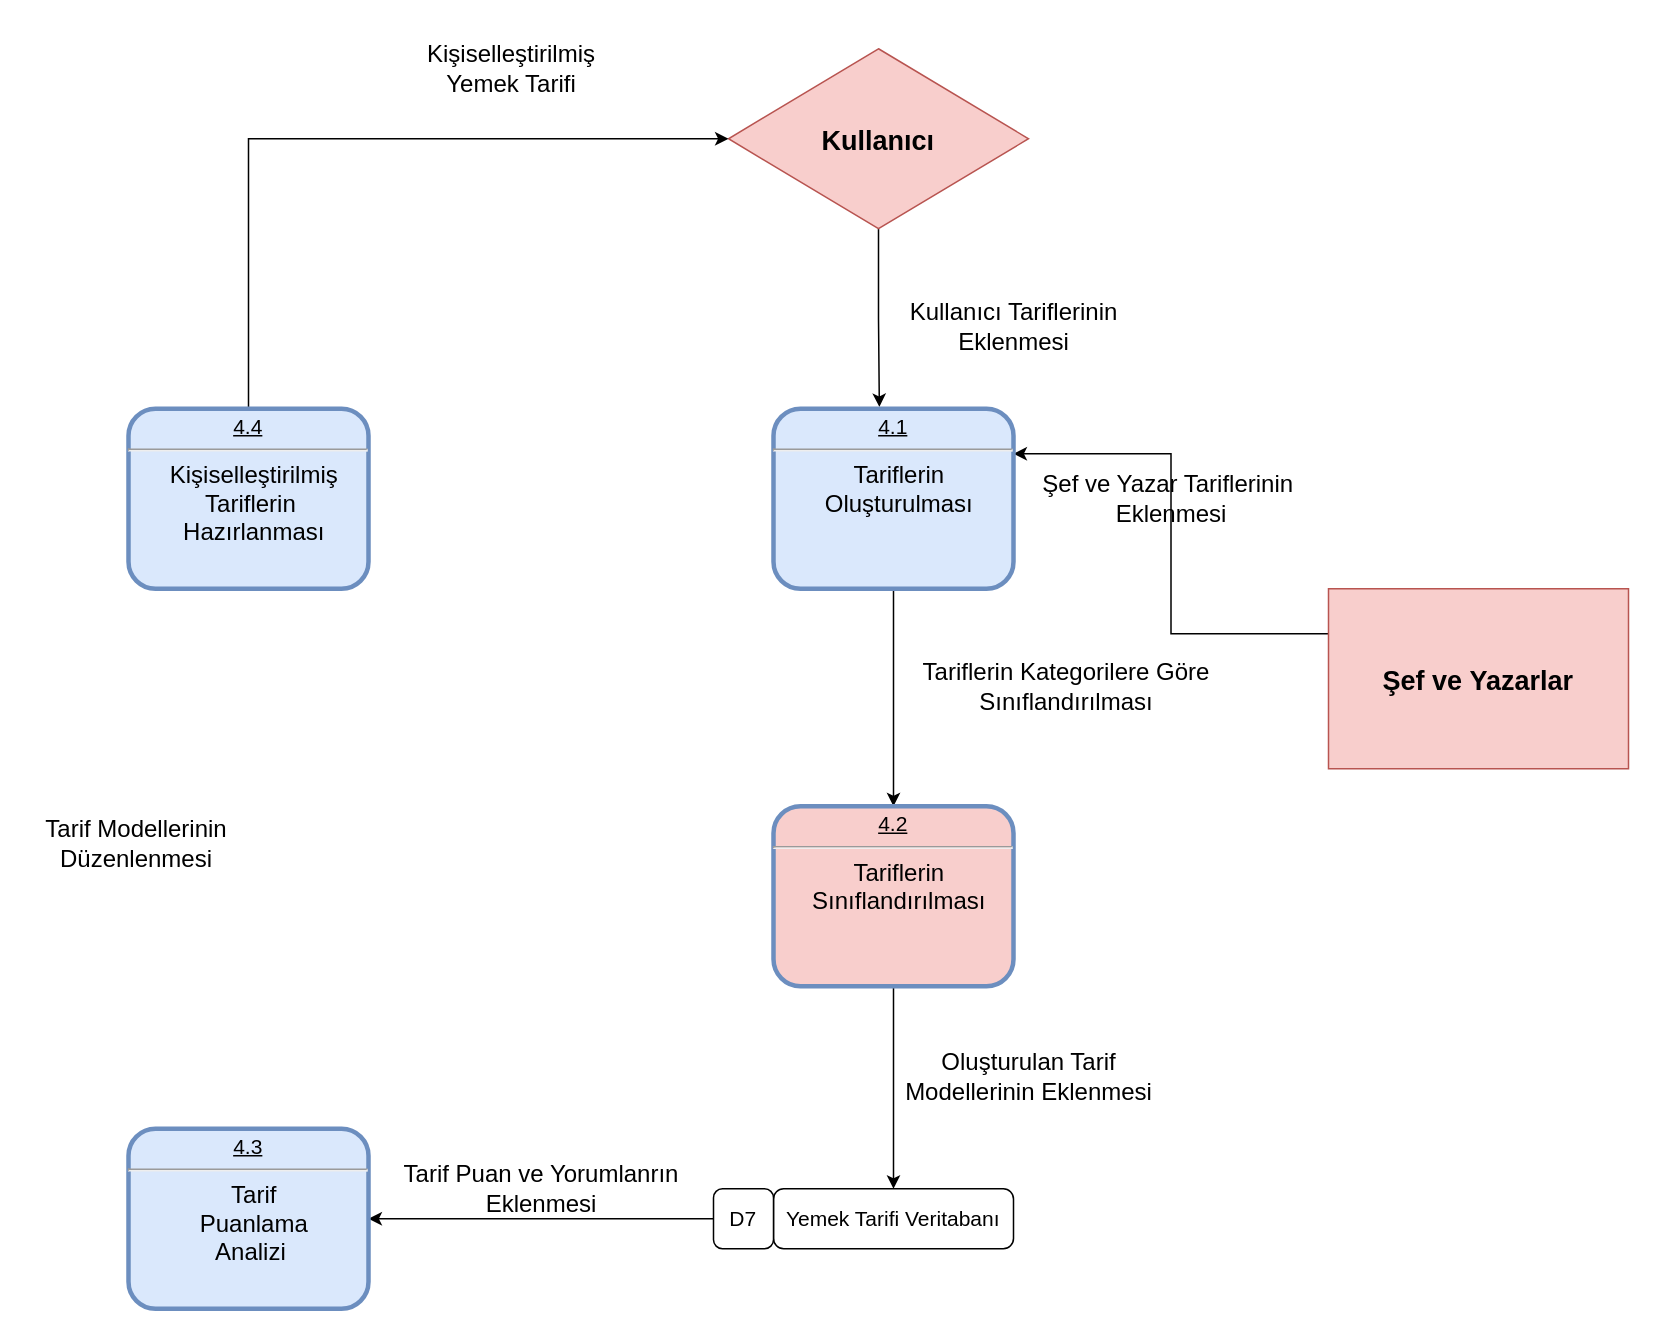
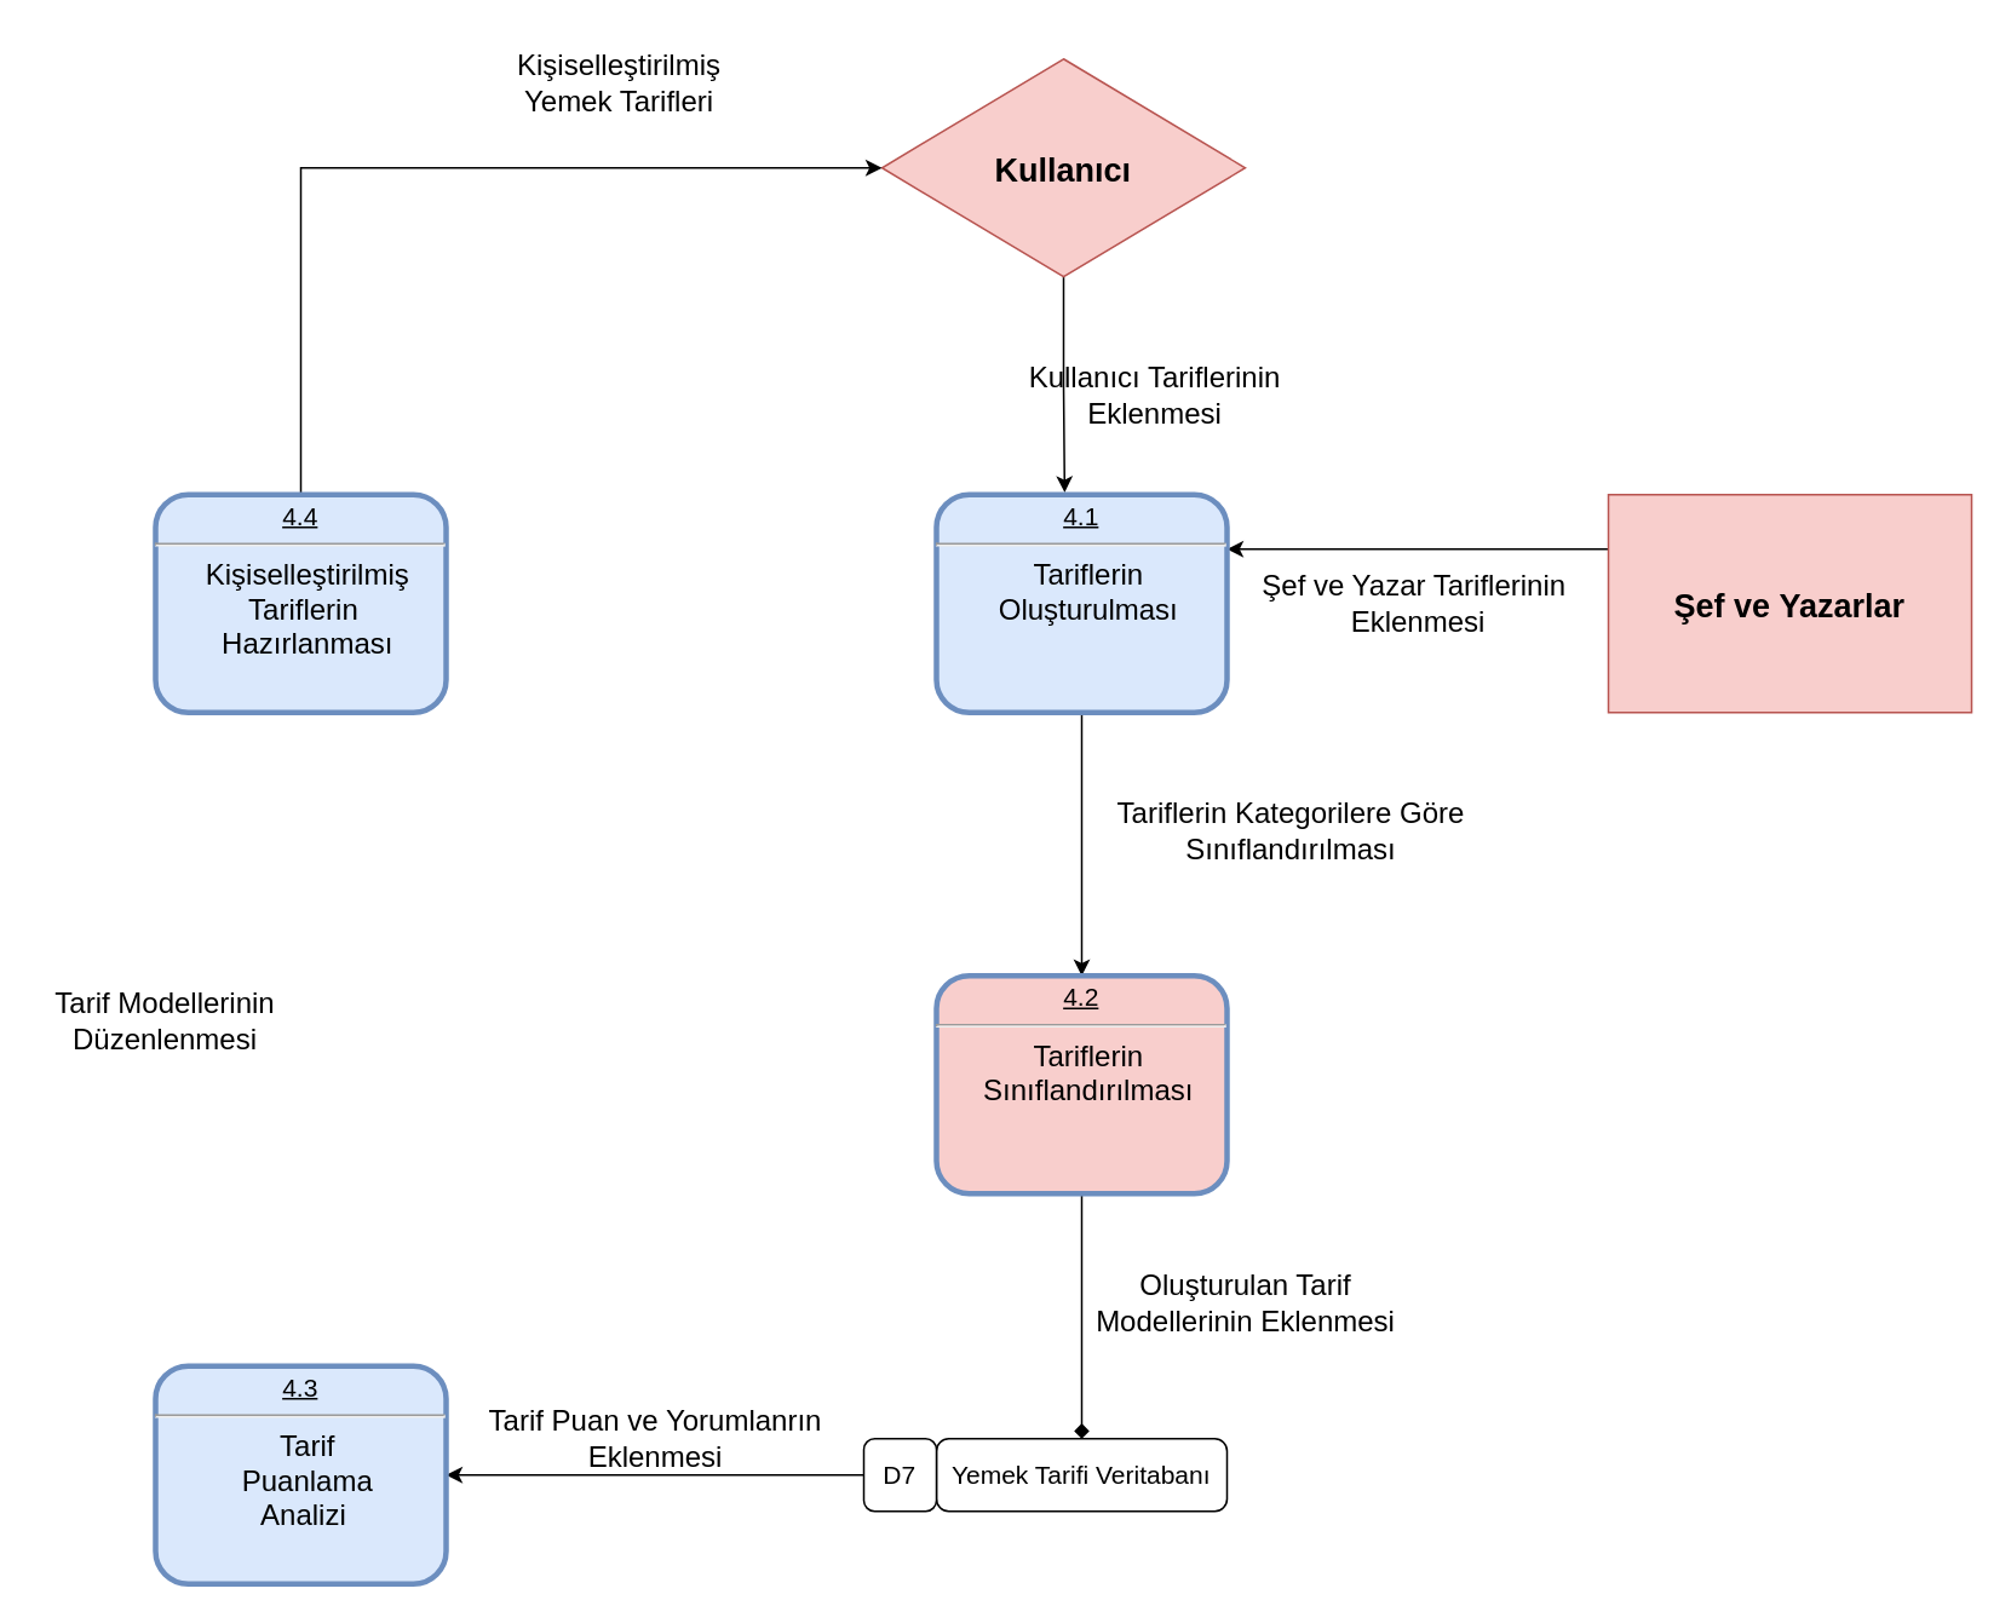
  <mxCell id="0" />
  <mxCell id="1" parent="0" />
  <mxCell id="2" style="edgeStyle=orthogonalEdgeStyle;rounded=0;orthogonalLoop=1;jettySize=auto;html=1;exitX=0;exitY=0.25;exitDx=0;exitDy=0;entryX=1;entryY=0.25;entryDx=0;entryDy=0;" edge="1" parent="1" source="3" target="10"><mxGeometry relative="1" as="geometry" /></mxCell>
- <mxCell id="3" value="&lt;h1&gt;&lt;font style=&quot;font-size: 18px;&quot;&gt;&lt;font style=&quot;&quot;&gt;Şef ve&amp;nbsp;&lt;/font&gt;&lt;span style=&quot;background-color: initial;&quot;&gt;Yazarlar&lt;/span&gt;&lt;/font&gt;&lt;/h1&gt;" style="rounded=0;whiteSpace=wrap;html=1;fillColor=#f8cecc;strokeColor=#b85450;" parent="1" vertex="1"><mxGeometry x="885" y="392" width="200" height="120" as="geometry" /></mxCell>
+ <mxCell id="3" value="&lt;h1&gt;&lt;font style=&quot;font-size: 18px;&quot;&gt;&lt;font style=&quot;&quot;&gt;Şef ve&amp;nbsp;&lt;/font&gt;&lt;span style=&quot;background-color: initial;&quot;&gt;Yazarlar&lt;/span&gt;&lt;/font&gt;&lt;/h1&gt;" style="rounded=0;whiteSpace=wrap;html=1;fillColor=#f8cecc;strokeColor=#b85450;" parent="1" vertex="1"><mxGeometry x="885" y="272" width="200" height="120" as="geometry" /></mxCell>
  <mxCell id="4" style="edgeStyle=orthogonalEdgeStyle;rounded=0;orthogonalLoop=1;jettySize=auto;html=1;exitX=0.5;exitY=1;exitDx=0;exitDy=0;entryX=0.441;entryY=-0.01;entryDx=0;entryDy=0;entryPerimeter=0;" edge="1" parent="1" source="5" target="10"><mxGeometry relative="1" as="geometry" /></mxCell>
  <mxCell id="5" value="&lt;h1&gt;&lt;font style=&quot;font-size: 18px;&quot;&gt;Kullanıcı&lt;/font&gt;&lt;/h1&gt;" style="rhombus;whiteSpace=wrap;html=1;fillColor=#f8cecc;strokeColor=#b85450;" parent="1" vertex="1"><mxGeometry x="485" y="32" width="200" height="120" as="geometry" /></mxCell>
  <mxCell id="6" value="&lt;font style=&quot;font-size: 14px;&quot;&gt;Yemek Tarifi Veritabanı&lt;/font&gt;" style="rounded=1;whiteSpace=wrap;html=1;strokeColor=default;align=center;verticalAlign=middle;fontFamily=Helvetica;fontSize=12;fontColor=default;fillColor=default;arcSize=17;" parent="1" vertex="1"><mxGeometry x="515" y="792" width="160" height="40" as="geometry" /></mxCell>
  <mxCell id="7" style="edgeStyle=orthogonalEdgeStyle;rounded=0;orthogonalLoop=1;jettySize=auto;html=1;exitX=0;exitY=0.5;exitDx=0;exitDy=0;entryX=1;entryY=0.5;entryDx=0;entryDy=0;" edge="1" parent="1" source="8" target="13"><mxGeometry relative="1" as="geometry"><mxPoint x="255" y="811.941" as="targetPoint" /></mxGeometry></mxCell>
  <mxCell id="8" value="&lt;font style=&quot;font-size: 14px;&quot;&gt;D7&lt;/font&gt;" style="rounded=1;whiteSpace=wrap;html=1;strokeColor=default;align=center;verticalAlign=middle;fontFamily=Helvetica;fontSize=12;fontColor=default;fillColor=default;" parent="1" vertex="1"><mxGeometry x="475" y="792" width="40" height="40" as="geometry" /></mxCell>
  <mxCell id="9" style="edgeStyle=orthogonalEdgeStyle;rounded=0;orthogonalLoop=1;jettySize=auto;html=1;exitX=0.5;exitY=1;exitDx=0;exitDy=0;entryX=0.5;entryY=0;entryDx=0;entryDy=0;" edge="1" parent="1" source="10" target="12"><mxGeometry relative="1" as="geometry" /></mxCell>
  <mxCell id="10" value="&lt;p style=&quot;margin: 0px; margin-top: 4px; text-align: center; text-decoration: underline;&quot;&gt;&lt;span style=&quot;font-weight: normal;&quot;&gt;&lt;font style=&quot;font-size: 14px;&quot;&gt;4.1&lt;/font&gt;&lt;/span&gt;&lt;/p&gt;&lt;hr&gt;&lt;p style=&quot;margin: 0px; margin-left: 8px;&quot;&gt;&lt;span style=&quot;font-weight: normal;&quot;&gt;&lt;font size=&quot;3&quot;&gt;Tariflerin&lt;/font&gt;&lt;/span&gt;&lt;/p&gt;&lt;p style=&quot;margin: 0px; margin-left: 8px;&quot;&gt;&lt;span style=&quot;font-weight: normal;&quot;&gt;&lt;font size=&quot;3&quot;&gt;Oluşturulması&lt;/font&gt;&lt;/span&gt;&lt;/p&gt;" style="verticalAlign=middle;align=center;overflow=fill;fontSize=12;fontFamily=Helvetica;html=1;rounded=1;fontStyle=1;strokeWidth=3;fillColor=#dae8fc;strokeColor=#6c8ebf;" parent="1" vertex="1"><mxGeometry x="515" y="272" width="160" height="120" as="geometry" /></mxCell>
- <mxCell id="11" style="edgeStyle=orthogonalEdgeStyle;rounded=0;orthogonalLoop=1;jettySize=auto;html=1;exitX=0.5;exitY=1;exitDx=0;exitDy=0;entryX=0.5;entryY=0;entryDx=0;entryDy=0;" edge="1" parent="1" source="12" target="6"><mxGeometry relative="1" as="geometry" /></mxCell>
+ <mxCell id="11" style="edgeStyle=orthogonalEdgeStyle;rounded=0;orthogonalLoop=1;jettySize=auto;html=1;exitX=0.5;exitY=1;exitDx=0;exitDy=0;entryX=0.5;entryY=0;entryDx=0;entryDy=0;endArrow=diamond;" edge="1" parent="1" source="12" target="6"><mxGeometry relative="1" as="geometry" /></mxCell>
  <mxCell id="12" value="&lt;p style=&quot;margin: 0px; margin-top: 4px; text-align: center; text-decoration: underline;&quot;&gt;&lt;font style=&quot;font-size: 14px; font-weight: normal;&quot;&gt;4.2&lt;/font&gt;&lt;/p&gt;&lt;hr&gt;&lt;p style=&quot;margin: 0px; margin-left: 8px;&quot;&gt;&lt;font size=&quot;3&quot; style=&quot;font-weight: normal;&quot;&gt;Tariflerin&lt;/font&gt;&lt;/p&gt;&lt;p style=&quot;margin: 0px; margin-left: 8px;&quot;&gt;&lt;font style=&quot;font-weight: normal;&quot; size=&quot;3&quot;&gt;Sınıflandırılması&lt;/font&gt;&lt;/p&gt;" style="verticalAlign=middle;align=center;overflow=fill;fontSize=12;fontFamily=Helvetica;html=1;rounded=1;fontStyle=1;strokeWidth=3;fillColor=#f8cecc;strokeColor=#6c8ebf;" parent="1" vertex="1"><mxGeometry x="515" y="537" width="160" height="120" as="geometry" /></mxCell>
  <mxCell id="13" value="&lt;p style=&quot;margin: 4px 0px 0px; text-decoration: underline;&quot;&gt;&lt;span style=&quot;font-weight: normal;&quot;&gt;&lt;font style=&quot;font-size: 14px;&quot;&gt;4.3&lt;/font&gt;&lt;/span&gt;&lt;/p&gt;&lt;hr&gt;&lt;p style=&quot;margin: 0px; margin-left: 8px;&quot;&gt;&lt;font size=&quot;3&quot; style=&quot;font-weight: normal;&quot;&gt;Tarif&lt;/font&gt;&lt;/p&gt;&lt;p style=&quot;margin: 0px; margin-left: 8px;&quot;&gt;&lt;font size=&quot;3&quot; style=&quot;font-weight: normal;&quot;&gt;Puanlama&lt;/font&gt;&lt;/p&gt;&lt;p style=&quot;margin: 0px; margin-left: 8px;&quot;&gt;&lt;font size=&quot;3&quot; style=&quot;font-weight: normal;&quot;&gt;Analizi&amp;nbsp;&lt;/font&gt;&lt;/p&gt;" style="verticalAlign=middle;align=center;overflow=fill;fontSize=12;fontFamily=Helvetica;html=1;rounded=1;fontStyle=1;strokeWidth=3;fillColor=#dae8fc;strokeColor=#6c8ebf;" parent="1" vertex="1"><mxGeometry x="85" y="752" width="160" height="120" as="geometry" /></mxCell>
  <mxCell id="14" style="edgeStyle=orthogonalEdgeStyle;rounded=0;orthogonalLoop=1;jettySize=auto;html=1;entryX=0;entryY=0.5;entryDx=0;entryDy=0;" edge="1" parent="1" source="15" target="5"><mxGeometry relative="1" as="geometry"><Array as="points"><mxPoint x="165" y="92" /></Array></mxGeometry></mxCell>
  <mxCell id="15" value="&lt;p style=&quot;margin: 0px; margin-top: 4px; text-align: center; text-decoration: underline;&quot;&gt;&lt;span style=&quot;font-weight: normal;&quot;&gt;&lt;font style=&quot;font-size: 14px;&quot;&gt;4.4&lt;/font&gt;&lt;/span&gt;&lt;/p&gt;&lt;hr&gt;&lt;p style=&quot;margin: 0px; margin-left: 8px;&quot;&gt;&lt;span style=&quot;font-weight: normal;&quot;&gt;&lt;font size=&quot;3&quot;&gt;Kişiselleştirilmiş&lt;/font&gt;&lt;/span&gt;&lt;/p&gt;&lt;p style=&quot;margin: 0px; margin-left: 8px;&quot;&gt;&lt;span style=&quot;font-weight: normal;&quot;&gt;&lt;font size=&quot;3&quot;&gt;Tariflerin&amp;nbsp;&lt;/font&gt;&lt;/span&gt;&lt;/p&gt;&lt;p style=&quot;margin: 0px; margin-left: 8px;&quot;&gt;&lt;span style=&quot;font-weight: normal;&quot;&gt;&lt;font size=&quot;3&quot;&gt;Hazırlanması&lt;/font&gt;&lt;/span&gt;&lt;/p&gt;" style="verticalAlign=middle;align=center;overflow=fill;fontSize=12;fontFamily=Helvetica;html=1;rounded=1;fontStyle=1;strokeWidth=3;fillColor=#dae8fc;strokeColor=#6c8ebf;" parent="1" vertex="1"><mxGeometry x="85" y="272" width="160" height="120" as="geometry" /></mxCell>
- <mxCell id="16" value="&lt;font style=&quot;font-size: 16px;&quot;&gt;Kullanıcı Tariflerinin&lt;/font&gt;&lt;div&gt;&lt;div&gt;&lt;font size=&quot;3&quot; style=&quot;&quot;&gt;Eklenmesi&lt;/font&gt;&lt;/div&gt;&lt;/div&gt;" style="text;html=1;align=center;verticalAlign=middle;resizable=0;points=[];autosize=1;strokeColor=none;fillColor=none;" vertex="1" parent="1"><mxGeometry x="595" y="192" width="160" height="50" as="geometry" /></mxCell>
+ <mxCell id="16" value="&lt;font style=&quot;font-size: 16px;&quot;&gt;Kullanıcı Tariflerinin&lt;/font&gt;&lt;div&gt;&lt;div&gt;&lt;font size=&quot;3&quot; style=&quot;&quot;&gt;Eklenmesi&lt;/font&gt;&lt;/div&gt;&lt;/div&gt;" style="text;html=1;align=center;verticalAlign=middle;resizable=0;points=[];autosize=1;strokeColor=none;fillColor=none;" vertex="1" parent="1"><mxGeometry x="555" y="192" width="160" height="50" as="geometry" /></mxCell>
  <mxCell id="17" value="&lt;font style=&quot;font-size: 16px;&quot;&gt;Şef ve Yazar Tariflerinin&amp;nbsp;&lt;/font&gt;&lt;div&gt;&lt;font size=&quot;3&quot;&gt;Eklenmesi&lt;/font&gt;&lt;/div&gt;" style="text;html=1;align=center;verticalAlign=middle;resizable=0;points=[];autosize=1;strokeColor=none;fillColor=none;" vertex="1" parent="1"><mxGeometry x="680" y="307" width="200" height="50" as="geometry" /></mxCell>
  <mxCell id="18" value="&lt;font style=&quot;font-size: 16px;&quot;&gt;Tariflerin Kategorilere Göre&lt;/font&gt;&lt;div&gt;&lt;font size=&quot;3&quot;&gt;Sınıflandırılması&lt;/font&gt;&lt;/div&gt;" style="text;html=1;align=center;verticalAlign=middle;resizable=0;points=[];autosize=1;strokeColor=none;fillColor=none;" vertex="1" parent="1"><mxGeometry x="605" y="432" width="210" height="50" as="geometry" /></mxCell>
  <mxCell id="19" value="&lt;font style=&quot;font-size: 16px;&quot;&gt;Tarif Puan ve Yorumlanrın&lt;/font&gt;&lt;div&gt;&lt;font size=&quot;3&quot;&gt;Eklenmesi&lt;/font&gt;&lt;/div&gt;" style="text;html=1;align=center;verticalAlign=middle;resizable=0;points=[];autosize=1;strokeColor=none;fillColor=none;" vertex="1" parent="1"><mxGeometry x="255" y="767" width="210" height="50" as="geometry" /></mxCell>
  <mxCell id="20" value="&lt;font style=&quot;font-size: 16px;&quot;&gt;Oluşturulan Tarif&lt;/font&gt;&lt;div&gt;&lt;font size=&quot;3&quot;&gt;Modellerinin Eklenmesi&lt;/font&gt;&lt;/div&gt;" style="text;html=1;align=center;verticalAlign=middle;resizable=0;points=[];autosize=1;strokeColor=none;fillColor=none;" vertex="1" parent="1"><mxGeometry x="590" y="692" width="190" height="50" as="geometry" /></mxCell>
  <mxCell id="21" value="&lt;font style=&quot;font-size: 16px;&quot;&gt;Tarif Modellerinin&lt;/font&gt;&lt;div&gt;&lt;font size=&quot;3&quot;&gt;Düzenlenmesi&lt;/font&gt;&lt;/div&gt;" style="text;html=1;align=center;verticalAlign=middle;resizable=0;points=[];autosize=1;strokeColor=none;fillColor=none;" vertex="1" parent="1"><mxGeometry x="20" y="537" width="140" height="50" as="geometry" /></mxCell>
- <mxCell id="22" value="&lt;font style=&quot;font-size: 16px;&quot;&gt;Kişiselleştirilmiş&lt;/font&gt;&lt;div&gt;&lt;font size=&quot;3&quot;&gt;Yemek Tarifi&lt;/font&gt;&lt;/div&gt;" style="text;html=1;align=center;verticalAlign=middle;resizable=0;points=[];autosize=1;strokeColor=none;fillColor=none;" vertex="1" parent="1"><mxGeometry x="270" y="20" width="140" height="50" as="geometry" /></mxCell>
+ <mxCell id="22" value="&lt;font style=&quot;font-size: 16px;&quot;&gt;Kişiselleştirilmiş&lt;/font&gt;&lt;div&gt;&lt;font size=&quot;3&quot;&gt;Yemek Tarifleri&lt;/font&gt;&lt;/div&gt;" style="text;html=1;align=center;verticalAlign=middle;resizable=0;points=[];autosize=1;strokeColor=none;fillColor=none;" vertex="1" parent="1"><mxGeometry x="270" y="20" width="140" height="50" as="geometry" /></mxCell>
